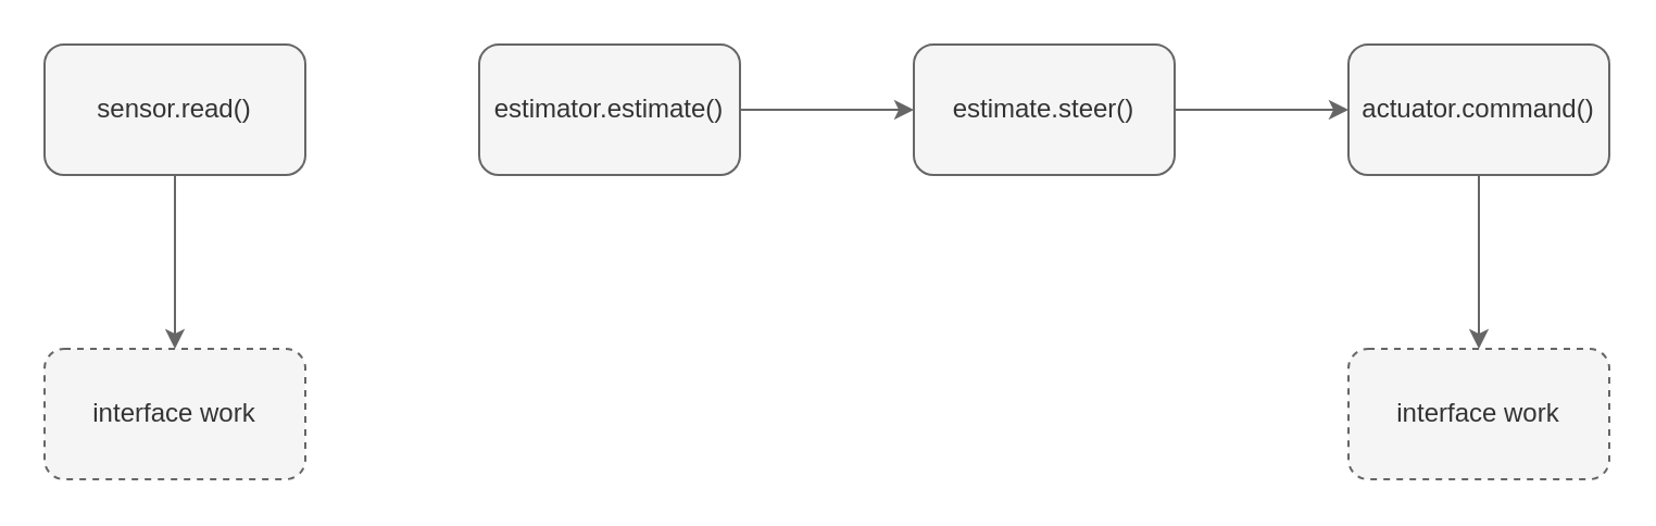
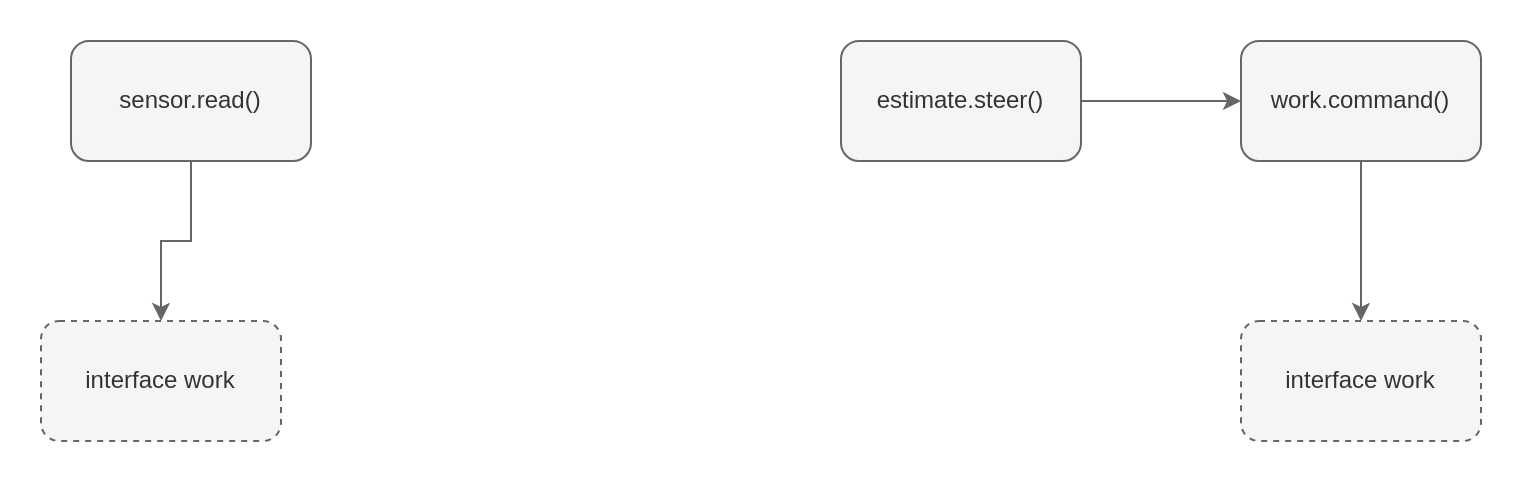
  <mxCell id="0" />
  <mxCell id="1" parent="0" />
  <mxCell id="2" value="" style="edgeStyle=orthogonalEdgeStyle;rounded=0;orthogonalLoop=1;jettySize=auto;html=1;fillColor=#f5f5f5;strokeColor=#666666;" parent="1" source="3" target="10" edge="1"><mxGeometry relative="1" as="geometry" /></mxCell>
- <mxCell id="3" value="sensor.read()" style="rounded=1;whiteSpace=wrap;html=1;fillColor=#f5f5f5;fontColor=#333333;strokeColor=#666666;" parent="1" vertex="1"><mxGeometry x="20" y="20" width="120" height="60" as="geometry" /></mxCell>
- <mxCell id="4" value="" style="edgeStyle=orthogonalEdgeStyle;rounded=0;orthogonalLoop=1;jettySize=auto;html=1;fillColor=#f5f5f5;strokeColor=#666666;" parent="1" source="5" target="7" edge="1"><mxGeometry relative="1" as="geometry" /></mxCell>
- <mxCell id="5" value="estimator.estimate()" style="rounded=1;whiteSpace=wrap;html=1;fillColor=#f5f5f5;fontColor=#333333;strokeColor=#666666;" parent="1" vertex="1"><mxGeometry x="220" y="20" width="120" height="60" as="geometry" /></mxCell>
+ <mxCell id="3" value="sensor.read()" style="rounded=1;whiteSpace=wrap;html=1;fillColor=#f5f5f5;fontColor=#333333;strokeColor=#666666;" parent="1" vertex="1"><mxGeometry x="35" y="20" width="120" height="60" as="geometry" /></mxCell>
  <mxCell id="6" value="" style="edgeStyle=orthogonalEdgeStyle;rounded=0;orthogonalLoop=1;jettySize=auto;html=1;fillColor=#f5f5f5;strokeColor=#666666;" parent="1" source="7" target="9" edge="1"><mxGeometry relative="1" as="geometry" /></mxCell>
  <mxCell id="7" value="estimate.steer()" style="rounded=1;whiteSpace=wrap;html=1;fillColor=#f5f5f5;fontColor=#333333;strokeColor=#666666;" parent="1" vertex="1"><mxGeometry x="420" y="20" width="120" height="60" as="geometry" /></mxCell>
  <mxCell id="8" value="" style="edgeStyle=orthogonalEdgeStyle;rounded=0;orthogonalLoop=1;jettySize=auto;html=1;fillColor=#f5f5f5;strokeColor=#666666;" parent="1" source="9" target="11" edge="1"><mxGeometry relative="1" as="geometry" /></mxCell>
- <mxCell id="9" value="actuator.command()" style="rounded=1;whiteSpace=wrap;html=1;fillColor=#f5f5f5;fontColor=#333333;strokeColor=#666666;" parent="1" vertex="1"><mxGeometry x="620" y="20" width="120" height="60" as="geometry" /></mxCell>
+ <mxCell id="9" value="work.command()" style="rounded=1;whiteSpace=wrap;html=1;fillColor=#f5f5f5;fontColor=#333333;strokeColor=#666666;" parent="1" vertex="1"><mxGeometry x="620" y="20" width="120" height="60" as="geometry" /></mxCell>
  <mxCell id="10" value="interface work" style="rounded=1;whiteSpace=wrap;html=1;dashed=1;fillColor=#f5f5f5;fontColor=#333333;strokeColor=#666666;" parent="1" vertex="1"><mxGeometry x="20" y="160" width="120" height="60" as="geometry" /></mxCell>
  <mxCell id="11" value="interface work" style="rounded=1;whiteSpace=wrap;html=1;dashed=1;fillColor=#f5f5f5;fontColor=#333333;strokeColor=#666666;" parent="1" vertex="1"><mxGeometry x="620" y="160" width="120" height="60" as="geometry" /></mxCell>
